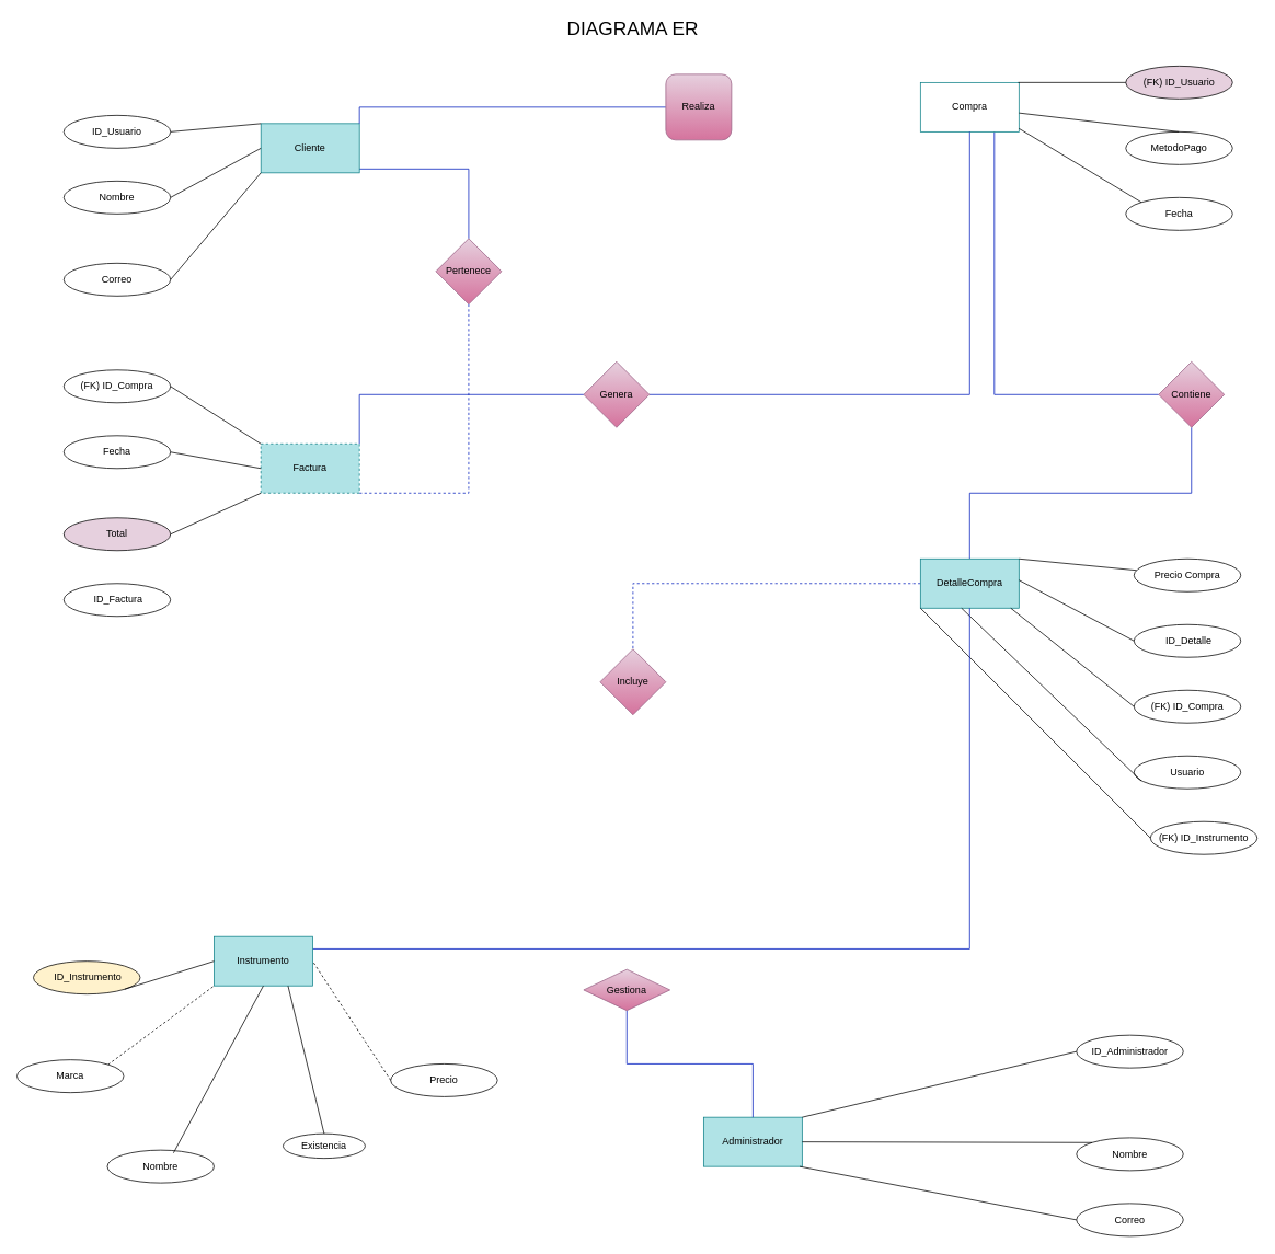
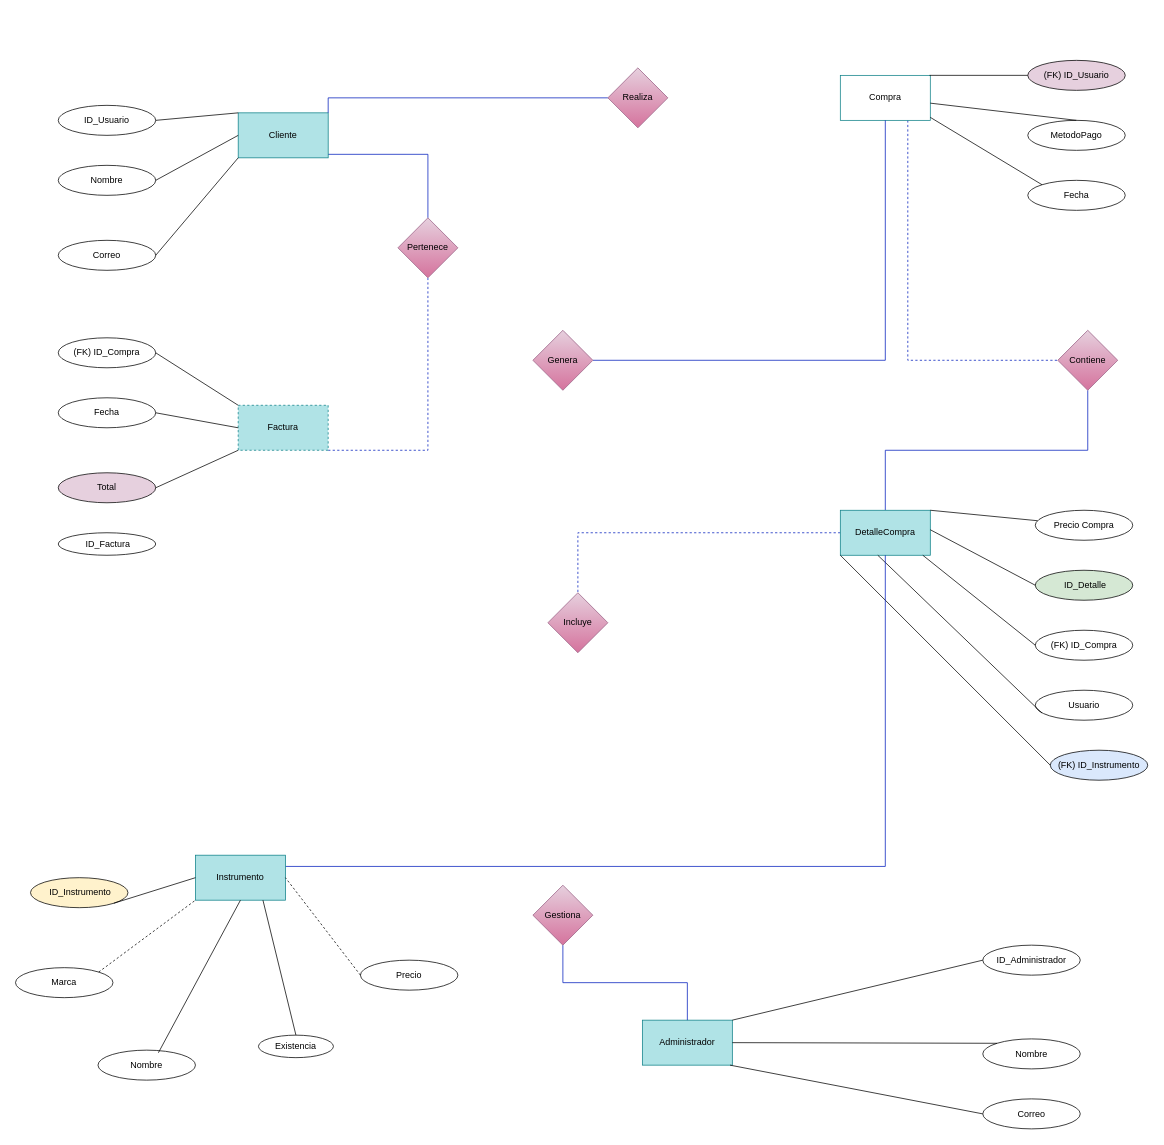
  <mxCell id="0" />
  <mxCell id="1" parent="0" />
  <mxCell id="2" style="edgeStyle=orthogonalEdgeStyle;rounded=0;orthogonalLoop=1;jettySize=auto;html=1;endArrow=none;startFill=0;fillColor=#0050ef;strokeColor=#001DBC;exitX=0.919;exitY=0.922;exitDx=0;exitDy=0;exitPerimeter=0;" parent="1" source="3" target="60" edge="1"><mxGeometry relative="1" as="geometry"><mxPoint x="440" y="210" as="sourcePoint" /></mxGeometry></mxCell>
  <mxCell id="3" value="Cliente" style="rounded=0;whiteSpace=wrap;html=1;fillColor=#b0e3e6;strokeColor=#0e8088;" parent="1" vertex="1"><mxGeometry x="317" y="150" width="120" height="60" as="geometry" /></mxCell>
  <mxCell id="4" value="ID_Usuario" style="ellipse;whiteSpace=wrap;html=1;" parent="1" vertex="1"><mxGeometry x="77" y="140" width="130" height="40" as="geometry" /></mxCell>
  <mxCell id="5" value="Nombre" style="ellipse;whiteSpace=wrap;html=1;" parent="1" vertex="1"><mxGeometry x="77" y="220" width="130" height="40" as="geometry" /></mxCell>
  <mxCell id="6" value="Correo" style="ellipse;whiteSpace=wrap;html=1;" parent="1" vertex="1"><mxGeometry x="77" y="320" width="130" height="40" as="geometry" /></mxCell>
  <mxCell id="7" value="" style="endArrow=none;html=1;rounded=0;exitX=1;exitY=0.715;exitDx=0;exitDy=0;exitPerimeter=0;entryX=0;entryY=0.5;entryDx=0;entryDy=0;" parent="1" target="3" edge="1"><mxGeometry width="50" height="50" relative="1" as="geometry"><mxPoint x="207" y="240" as="sourcePoint" /><mxPoint x="347" y="311" as="targetPoint" /></mxGeometry></mxCell>
  <mxCell id="8" value="" style="endArrow=none;html=1;rounded=0;exitX=1;exitY=0.715;exitDx=0;exitDy=0;exitPerimeter=0;entryX=0;entryY=1;entryDx=0;entryDy=0;" parent="1" target="3" edge="1"><mxGeometry width="50" height="50" relative="1" as="geometry"><mxPoint x="207" y="340" as="sourcePoint" /><mxPoint x="347" y="411" as="targetPoint" /></mxGeometry></mxCell>
  <mxCell id="9" value="" style="endArrow=none;html=1;rounded=0;exitX=1;exitY=0.715;exitDx=0;exitDy=0;exitPerimeter=0;entryX=0;entryY=0;entryDx=0;entryDy=0;" parent="1" target="3" edge="1"><mxGeometry width="50" height="50" relative="1" as="geometry"><mxPoint x="207" y="160" as="sourcePoint" /><mxPoint x="347" y="231" as="targetPoint" /></mxGeometry></mxCell>
- <mxCell id="10" style="edgeStyle=orthogonalEdgeStyle;rounded=0;orthogonalLoop=1;jettySize=auto;html=1;exitX=0.75;exitY=1;exitDx=0;exitDy=0;fillColor=#0050ef;strokeColor=#001DBC;endArrow=none;startFill=0;" parent="1" source="11" target="30" edge="1"><mxGeometry relative="1" as="geometry"><Array as="points"><mxPoint x="1210" y="480" /></Array></mxGeometry></mxCell>
+ <mxCell id="10" style="edgeStyle=orthogonalEdgeStyle;rounded=0;orthogonalLoop=1;jettySize=auto;html=1;exitX=0.75;exitY=1;exitDx=0;exitDy=0;fillColor=#0050ef;strokeColor=#001DBC;endArrow=none;startFill=0;dashed=1;" parent="1" source="11" target="30" edge="1"><mxGeometry relative="1" as="geometry"><Array as="points"><mxPoint x="1210" y="480" /></Array></mxGeometry></mxCell>
  <mxCell id="11" value="Compra" style="rounded=0;whiteSpace=wrap;html=1;fillColor=#ffffff;strokeColor=#0e8088;" parent="1" vertex="1"><mxGeometry x="1120" y="100" width="120" height="60" as="geometry" /></mxCell>
  <mxCell id="12" value="(FK) ID_Usuario" style="ellipse;whiteSpace=wrap;html=1;fillColor=#e6d0de;" parent="1" vertex="1"><mxGeometry x="1370" y="80" width="130" height="40" as="geometry" /></mxCell>
  <mxCell id="13" value="MetodoPago" style="ellipse;whiteSpace=wrap;html=1;" parent="1" vertex="1"><mxGeometry x="1370" y="160" width="130" height="40" as="geometry" /></mxCell>
  <mxCell id="14" value="Fecha" style="ellipse;whiteSpace=wrap;html=1;" parent="1" vertex="1"><mxGeometry x="1370" y="240" width="130" height="40" as="geometry" /></mxCell>
  <mxCell id="15" style="edgeStyle=orthogonalEdgeStyle;rounded=0;orthogonalLoop=1;jettySize=auto;html=1;exitX=0;exitY=0.5;exitDx=0;exitDy=0;entryX=1;entryY=0;entryDx=0;entryDy=0;endArrow=none;startFill=0;fillColor=#0050ef;strokeColor=#001DBC;" parent="1" source="16" target="3" edge="1"><mxGeometry relative="1" as="geometry" /></mxCell>
- <mxCell id="16" value="Realiza" style="whiteSpace=wrap;html=1;fillColor=#e6d0de;gradientColor=#d5739d;strokeColor=#996185;rounded=1;" parent="1" vertex="1"><mxGeometry x="810" y="90" width="80" height="80" as="geometry" /></mxCell>
+ <mxCell id="16" value="Realiza" style="rhombus;whiteSpace=wrap;html=1;fillColor=#e6d0de;gradientColor=#d5739d;strokeColor=#996185;" parent="1" vertex="1"><mxGeometry x="810" y="90" width="80" height="80" as="geometry" /></mxCell>
  <mxCell id="17" style="edgeStyle=orthogonalEdgeStyle;rounded=0;orthogonalLoop=1;jettySize=auto;html=1;exitX=1;exitY=0.5;exitDx=0;exitDy=0;entryX=0.5;entryY=1;entryDx=0;entryDy=0;endArrow=none;startFill=0;fillColor=#0050ef;strokeColor=#001DBC;" parent="1" source="19" target="11" edge="1"><mxGeometry relative="1" as="geometry" /></mxCell>
- <mxCell id="18" style="edgeStyle=orthogonalEdgeStyle;rounded=0;orthogonalLoop=1;jettySize=auto;html=1;exitX=0;exitY=0.5;exitDx=0;exitDy=0;entryX=1;entryY=0;entryDx=0;entryDy=0;endArrow=none;startFill=0;fillColor=#0050ef;strokeColor=#001DBC;" parent="1" source="19" target="21" edge="1"><mxGeometry relative="1" as="geometry" /></mxCell>
  <mxCell id="19" value="Genera" style="rhombus;whiteSpace=wrap;html=1;fillColor=#e6d0de;gradientColor=#d5739d;strokeColor=#996185;" parent="1" vertex="1"><mxGeometry x="710" y="440" width="80" height="80" as="geometry" /></mxCell>
  <mxCell id="20" style="edgeStyle=orthogonalEdgeStyle;rounded=0;orthogonalLoop=1;jettySize=auto;html=1;exitX=1;exitY=1;exitDx=0;exitDy=0;entryX=0.5;entryY=1;entryDx=0;entryDy=0;endArrow=none;startFill=0;fillColor=#0050ef;strokeColor=#001DBC;dashed=1;" parent="1" source="21" target="60" edge="1"><mxGeometry relative="1" as="geometry"><Array as="points"><mxPoint x="570" y="600" /></Array></mxGeometry></mxCell>
  <mxCell id="21" value="Factura" style="rounded=0;whiteSpace=wrap;html=1;fillColor=#b0e3e6;strokeColor=#0e8088;dashed=1;" parent="1" vertex="1"><mxGeometry x="317" y="540" width="120" height="60" as="geometry" /></mxCell>
  <mxCell id="22" value="(FK) ID_Compra" style="ellipse;whiteSpace=wrap;html=1;" parent="1" vertex="1"><mxGeometry x="77" y="450" width="130" height="40" as="geometry" /></mxCell>
  <mxCell id="23" value="Fecha" style="ellipse;whiteSpace=wrap;html=1;" parent="1" vertex="1"><mxGeometry x="77" y="530" width="130" height="40" as="geometry" /></mxCell>
  <mxCell id="24" value="Total" style="ellipse;whiteSpace=wrap;html=1;fillColor=#e6d0de;" parent="1" vertex="1"><mxGeometry x="77" y="630" width="130" height="40" as="geometry" /></mxCell>
  <mxCell id="25" value="" style="endArrow=none;html=1;rounded=0;exitX=1;exitY=0.715;exitDx=0;exitDy=0;exitPerimeter=0;entryX=0;entryY=0.5;entryDx=0;entryDy=0;" parent="1" target="21" edge="1"><mxGeometry width="50" height="50" relative="1" as="geometry"><mxPoint x="207" y="550" as="sourcePoint" /><mxPoint x="347" y="621" as="targetPoint" /></mxGeometry></mxCell>
  <mxCell id="26" value="" style="endArrow=none;html=1;rounded=0;exitX=1;exitY=0.715;exitDx=0;exitDy=0;exitPerimeter=0;entryX=0;entryY=1;entryDx=0;entryDy=0;" parent="1" target="21" edge="1"><mxGeometry width="50" height="50" relative="1" as="geometry"><mxPoint x="207" y="650" as="sourcePoint" /><mxPoint x="347" y="721" as="targetPoint" /></mxGeometry></mxCell>
  <mxCell id="27" value="" style="endArrow=none;html=1;rounded=0;exitX=1;exitY=0.715;exitDx=0;exitDy=0;exitPerimeter=0;entryX=0;entryY=0;entryDx=0;entryDy=0;" parent="1" target="21" edge="1"><mxGeometry width="50" height="50" relative="1" as="geometry"><mxPoint x="207" y="470" as="sourcePoint" /><mxPoint x="347" y="541" as="targetPoint" /></mxGeometry></mxCell>
- <mxCell id="28" value="&amp;nbsp;ID_Factura" style="ellipse;whiteSpace=wrap;html=1;" parent="1" vertex="1"><mxGeometry x="77" y="710" width="130" height="40" as="geometry" /></mxCell>
+ <mxCell id="28" value="&amp;nbsp;ID_Factura" style="ellipse;whiteSpace=wrap;html=1;" parent="1" vertex="1"><mxGeometry x="77" y="710" width="130" height="30" as="geometry" /></mxCell>
  <mxCell id="29" style="edgeStyle=orthogonalEdgeStyle;rounded=0;orthogonalLoop=1;jettySize=auto;html=1;exitX=0.5;exitY=1;exitDx=0;exitDy=0;fillColor=#0050ef;strokeColor=#001DBC;endArrow=none;startFill=0;" parent="1" source="30" target="32" edge="1"><mxGeometry relative="1" as="geometry" /></mxCell>
  <mxCell id="30" value="Contiene" style="rhombus;whiteSpace=wrap;html=1;fillColor=#e6d0de;gradientColor=#d5739d;strokeColor=#996185;" parent="1" vertex="1"><mxGeometry x="1410" y="440" width="80" height="80" as="geometry" /></mxCell>
  <mxCell id="31" style="edgeStyle=orthogonalEdgeStyle;rounded=0;orthogonalLoop=1;jettySize=auto;html=1;exitX=0;exitY=0.5;exitDx=0;exitDy=0;fillColor=#0050ef;strokeColor=#001DBC;endArrow=none;startFill=0;dashed=1;" parent="1" source="32" target="43" edge="1"><mxGeometry relative="1" as="geometry" /></mxCell>
  <mxCell id="32" value="DetalleCompra" style="rounded=0;whiteSpace=wrap;html=1;fillColor=#b0e3e6;strokeColor=#0e8088;" parent="1" vertex="1"><mxGeometry x="1120" y="680" width="120" height="60" as="geometry" /></mxCell>
  <mxCell id="33" value="Precio Compra" style="ellipse;whiteSpace=wrap;html=1;" parent="1" vertex="1"><mxGeometry x="1380" y="680" width="130" height="40" as="geometry" /></mxCell>
- <mxCell id="34" value="&amp;nbsp;ID_Detalle" style="ellipse;whiteSpace=wrap;html=1;" parent="1" vertex="1"><mxGeometry x="1380" y="760" width="130" height="40" as="geometry" /></mxCell>
+ <mxCell id="34" value="&amp;nbsp;ID_Detalle" style="ellipse;whiteSpace=wrap;html=1;fillColor=#d5e8d4;" parent="1" vertex="1"><mxGeometry x="1380" y="760" width="130" height="40" as="geometry" /></mxCell>
  <mxCell id="35" value="(FK) ID_Compra" style="ellipse;whiteSpace=wrap;html=1;" parent="1" vertex="1"><mxGeometry x="1380" y="840" width="130" height="40" as="geometry" /></mxCell>
  <mxCell id="36" value="Usuario" style="ellipse;whiteSpace=wrap;html=1;" parent="1" vertex="1"><mxGeometry x="1380" y="920" width="130" height="40" as="geometry" /></mxCell>
- <mxCell id="37" value="(FK) ID_Instrumento" style="ellipse;whiteSpace=wrap;html=1;" parent="1" vertex="1"><mxGeometry x="1400" y="1000" width="130" height="40" as="geometry" /></mxCell>
+ <mxCell id="37" value="(FK) ID_Instrumento" style="ellipse;whiteSpace=wrap;html=1;fillColor=#dae8fc;" parent="1" vertex="1"><mxGeometry x="1400" y="1000" width="130" height="40" as="geometry" /></mxCell>
  <mxCell id="38" value="" style="endArrow=none;html=1;rounded=0;exitX=1;exitY=0;exitDx=0;exitDy=0;" parent="1" source="32" target="33" edge="1"><mxGeometry width="50" height="50" relative="1" as="geometry"><mxPoint x="1240" y="680" as="sourcePoint" /><mxPoint x="1290" y="630" as="targetPoint" /></mxGeometry></mxCell>
  <mxCell id="39" value="" style="endArrow=none;html=1;rounded=0;entryX=0;entryY=0.5;entryDx=0;entryDy=0;" parent="1" target="34" edge="1"><mxGeometry width="50" height="50" relative="1" as="geometry"><mxPoint x="1240" y="706" as="sourcePoint" /><mxPoint x="1383" y="720" as="targetPoint" /></mxGeometry></mxCell>
  <mxCell id="40" value="" style="endArrow=none;html=1;rounded=0;entryX=0;entryY=0.5;entryDx=0;entryDy=0;" parent="1" target="35" edge="1"><mxGeometry width="50" height="50" relative="1" as="geometry"><mxPoint x="1230" y="740" as="sourcePoint" /><mxPoint x="1373" y="754" as="targetPoint" /></mxGeometry></mxCell>
  <mxCell id="41" value="" style="endArrow=none;html=1;rounded=0;entryX=0.069;entryY=0.763;entryDx=0;entryDy=0;entryPerimeter=0;" parent="1" target="36" edge="1"><mxGeometry width="50" height="50" relative="1" as="geometry"><mxPoint x="1170" y="740" as="sourcePoint" /><mxPoint x="1370" y="930" as="targetPoint" /></mxGeometry></mxCell>
  <mxCell id="42" value="" style="endArrow=none;html=1;rounded=0;entryX=0;entryY=0.5;entryDx=0;entryDy=0;" parent="1" target="37" edge="1"><mxGeometry width="50" height="50" relative="1" as="geometry"><mxPoint x="1120" y="740" as="sourcePoint" /><mxPoint x="1390" y="1010" as="targetPoint" /></mxGeometry></mxCell>
  <mxCell id="43" value="Incluye" style="rhombus;whiteSpace=wrap;html=1;fillColor=#e6d0de;gradientColor=#d5739d;strokeColor=#996185;" parent="1" vertex="1"><mxGeometry x="730" y="790" width="80" height="80" as="geometry" /></mxCell>
  <mxCell id="44" style="edgeStyle=orthogonalEdgeStyle;rounded=0;orthogonalLoop=1;jettySize=auto;html=1;exitX=1;exitY=0.25;exitDx=0;exitDy=0;fillColor=#0050ef;strokeColor=#001DBC;endArrow=none;startFill=0;" parent="1" source="45" target="32" edge="1"><mxGeometry relative="1" as="geometry" /></mxCell>
  <mxCell id="45" value="Instrumento" style="rounded=0;whiteSpace=wrap;html=1;fillColor=#b0e3e6;strokeColor=#0e8088;" parent="1" vertex="1"><mxGeometry x="260" y="1140" width="120" height="60" as="geometry" /></mxCell>
  <mxCell id="46" value="Marca" style="ellipse;whiteSpace=wrap;html=1;" parent="1" vertex="1"><mxGeometry x="20" y="1290" width="130" height="40" as="geometry" /></mxCell>
  <mxCell id="47" value="Nombre" style="ellipse;whiteSpace=wrap;html=1;" parent="1" vertex="1"><mxGeometry x="130" y="1400" width="130" height="40" as="geometry" /></mxCell>
  <mxCell id="48" value="Existencia" style="ellipse;whiteSpace=wrap;html=1;" parent="1" vertex="1"><mxGeometry x="344" y="1380" width="100" height="30" as="geometry" /></mxCell>
  <mxCell id="49" value="&amp;nbsp;ID_Instrumento" style="ellipse;whiteSpace=wrap;html=1;fillColor=#fff2cc;" parent="1" vertex="1"><mxGeometry x="40" y="1170" width="130" height="40" as="geometry" /></mxCell>
- <mxCell id="50" value="Precio" style="ellipse;whiteSpace=wrap;html=1;" parent="1" vertex="1"><mxGeometry x="475" y="1295" width="130" height="40" as="geometry" /></mxCell>
+ <mxCell id="50" value="Precio" style="ellipse;whiteSpace=wrap;html=1;" parent="1" vertex="1"><mxGeometry x="480" y="1280" width="130" height="40" as="geometry" /></mxCell>
  <mxCell id="51" value="Administrador" style="rounded=0;whiteSpace=wrap;html=1;fillColor=#b0e3e6;strokeColor=#0e8088;" parent="1" vertex="1"><mxGeometry x="856" y="1360" width="120" height="60" as="geometry" /></mxCell>
  <mxCell id="52" value="ID_Administrador" style="ellipse;whiteSpace=wrap;html=1;" parent="1" vertex="1"><mxGeometry x="1310" y="1260" width="130" height="40" as="geometry" /></mxCell>
  <mxCell id="53" value="Nombre" style="ellipse;whiteSpace=wrap;html=1;" parent="1" vertex="1"><mxGeometry x="1310" y="1385" width="130" height="40" as="geometry" /></mxCell>
  <mxCell id="54" value="Correo" style="ellipse;whiteSpace=wrap;html=1;" parent="1" vertex="1"><mxGeometry x="1310" y="1465" width="130" height="40" as="geometry" /></mxCell>
  <mxCell id="55" value="" style="endArrow=none;html=1;rounded=0;exitX=1;exitY=0;exitDx=0;exitDy=0;entryX=0;entryY=0.5;entryDx=0;entryDy=0;" parent="1" target="52" edge="1"><mxGeometry width="50" height="50" relative="1" as="geometry"><mxPoint x="976" y="1360" as="sourcePoint" /><mxPoint x="1119" y="1374" as="targetPoint" /></mxGeometry></mxCell>
  <mxCell id="56" value="" style="endArrow=none;html=1;rounded=0;exitX=1;exitY=0.5;exitDx=0;exitDy=0;entryX=0;entryY=0;entryDx=0;entryDy=0;" parent="1" source="51" target="53" edge="1"><mxGeometry width="50" height="50" relative="1" as="geometry"><mxPoint x="973" y="1390" as="sourcePoint" /><mxPoint x="1116" y="1404" as="targetPoint" /></mxGeometry></mxCell>
  <mxCell id="57" value="" style="endArrow=none;html=1;rounded=0;exitX=1;exitY=0;exitDx=0;exitDy=0;entryX=0;entryY=0.5;entryDx=0;entryDy=0;" parent="1" target="54" edge="1"><mxGeometry width="50" height="50" relative="1" as="geometry"><mxPoint x="973" y="1420" as="sourcePoint" /><mxPoint x="1116" y="1434" as="targetPoint" /></mxGeometry></mxCell>
  <mxCell id="58" style="edgeStyle=orthogonalEdgeStyle;rounded=0;orthogonalLoop=1;jettySize=auto;html=1;exitX=0.5;exitY=1;exitDx=0;exitDy=0;entryX=0.5;entryY=0;entryDx=0;entryDy=0;fillColor=#0050ef;strokeColor=#001DBC;endArrow=none;startFill=0;" parent="1" source="59" target="51" edge="1"><mxGeometry relative="1" as="geometry" /></mxCell>
- <mxCell id="59" value="Gestiona" style="rhombus;whiteSpace=wrap;html=1;fillColor=#e6d0de;gradientColor=#d5739d;strokeColor=#996185;" parent="1" vertex="1"><mxGeometry x="710" y="1180" width="105" height="50" as="geometry" /></mxCell>
+ <mxCell id="59" value="Gestiona" style="rhombus;whiteSpace=wrap;html=1;fillColor=#e6d0de;gradientColor=#d5739d;strokeColor=#996185;" parent="1" vertex="1"><mxGeometry x="710" y="1180" width="80" height="80" as="geometry" /></mxCell>
  <mxCell id="60" value="Pertenece" style="rhombus;whiteSpace=wrap;html=1;fillColor=#e6d0de;gradientColor=#d5739d;strokeColor=#996185;" parent="1" vertex="1"><mxGeometry x="530" y="290" width="80" height="80" as="geometry" /></mxCell>
  <mxCell id="61" style="edgeStyle=orthogonalEdgeStyle;rounded=0;orthogonalLoop=1;jettySize=auto;html=1;exitX=0.5;exitY=1;exitDx=0;exitDy=0;" parent="1" source="21" target="21" edge="1"><mxGeometry relative="1" as="geometry" /></mxCell>
  <mxCell id="62" value="" style="endArrow=none;html=1;rounded=0;entryX=0;entryY=0.5;entryDx=0;entryDy=0;" parent="1" target="12" edge="1"><mxGeometry width="50" height="50" relative="1" as="geometry"><mxPoint x="1239" y="100" as="sourcePoint" /><mxPoint x="1289" y="50" as="targetPoint" /></mxGeometry></mxCell>
  <mxCell id="63" value="" style="endArrow=none;html=1;rounded=0;exitX=0.5;exitY=0;exitDx=0;exitDy=0;" parent="1" source="13" target="11" edge="1"><mxGeometry width="50" height="50" relative="1" as="geometry"><mxPoint x="1200" y="180" as="sourcePoint" /><mxPoint x="1250" y="130" as="targetPoint" /></mxGeometry></mxCell>
  <mxCell id="64" value="" style="endArrow=none;html=1;rounded=0;entryX=0;entryY=0;entryDx=0;entryDy=0;" parent="1" target="14" edge="1"><mxGeometry width="50" height="50" relative="1" as="geometry"><mxPoint x="1240" y="156" as="sourcePoint" /><mxPoint x="1370" y="158.33" as="targetPoint" /></mxGeometry></mxCell>
  <mxCell id="65" value="" style="endArrow=none;html=1;rounded=0;exitX=1;exitY=1;exitDx=0;exitDy=0;entryX=0;entryY=0.5;entryDx=0;entryDy=0;" parent="1" source="49" target="45" edge="1"><mxGeometry width="50" height="50" relative="1" as="geometry"><mxPoint x="210" y="1220" as="sourcePoint" /><mxPoint x="260" y="1170" as="targetPoint" /></mxGeometry></mxCell>
  <mxCell id="66" value="" style="endArrow=none;html=1;rounded=0;entryX=0;entryY=1;entryDx=0;entryDy=0;exitX=1;exitY=0;exitDx=0;exitDy=0;dashed=1;" parent="1" source="46" target="45" edge="1"><mxGeometry width="50" height="50" relative="1" as="geometry"><mxPoint x="150" y="1300" as="sourcePoint" /><mxPoint x="249.5" y="1270" as="targetPoint" /></mxGeometry></mxCell>
  <mxCell id="67" value="" style="endArrow=none;html=1;rounded=0;entryX=0.5;entryY=1;entryDx=0;entryDy=0;exitX=0.62;exitY=0.086;exitDx=0;exitDy=0;exitPerimeter=0;" parent="1" source="47" target="45" edge="1"><mxGeometry width="50" height="50" relative="1" as="geometry"><mxPoint x="200" y="1390" as="sourcePoint" /><mxPoint x="329" y="1226" as="targetPoint" /></mxGeometry></mxCell>
  <mxCell id="68" value="" style="endArrow=none;html=1;rounded=0;entryX=0.75;entryY=1;entryDx=0;entryDy=0;exitX=0.5;exitY=0;exitDx=0;exitDy=0;" parent="1" source="48" target="45" edge="1"><mxGeometry width="50" height="50" relative="1" as="geometry"><mxPoint x="400" y="1370" as="sourcePoint" /><mxPoint x="374.5" y="1210" as="targetPoint" /></mxGeometry></mxCell>
  <mxCell id="69" value="" style="endArrow=none;html=1;rounded=0;entryX=1;entryY=0.5;entryDx=0;entryDy=0;exitX=0;exitY=0.5;exitDx=0;exitDy=0;dashed=1;" parent="1" source="50" target="45" edge="1"><mxGeometry width="50" height="50" relative="1" as="geometry"><mxPoint x="344" y="1383" as="sourcePoint" /><mxPoint x="453" y="1180" as="targetPoint" /></mxGeometry></mxCell>
- <mxCell id="70" value="&lt;font style=&quot;font-size: 23px;&quot;&gt;DIAGRAMA ER&lt;/font&gt;" style="text;html=1;align=center;verticalAlign=middle;whiteSpace=wrap;rounded=0;" parent="1" vertex="1"><mxGeometry x="660" y="20" width="220" height="30" as="geometry" /></mxCell>
